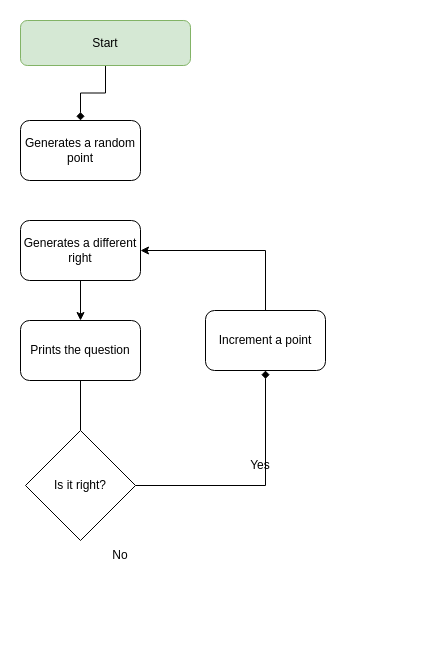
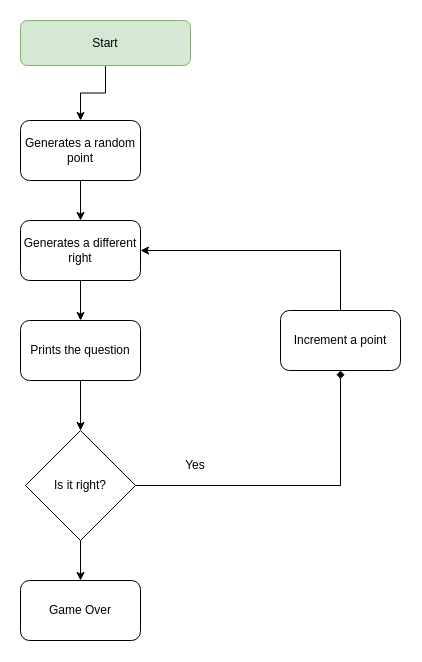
  <mxCell id="0" />
  <mxCell id="1" parent="0" />
- <mxCell id="2" style="edgeStyle=orthogonalEdgeStyle;rounded=0;orthogonalLoop=1;jettySize=auto;html=1;exitX=0.5;exitY=1;exitDx=0;exitDy=0;endArrow=diamond;" edge="1" parent="1" source="3" target="5"><mxGeometry relative="1" as="geometry" /></mxCell>
+ <mxCell id="2" style="edgeStyle=orthogonalEdgeStyle;rounded=0;orthogonalLoop=1;jettySize=auto;html=1;exitX=0.5;exitY=1;exitDx=0;exitDy=0;" edge="1" parent="1" source="3" target="5"><mxGeometry relative="1" as="geometry" /></mxCell>
  <mxCell id="3" value="Start" style="rounded=1;whiteSpace=wrap;html=1;fillColor=#d5e8d4;strokeColor=#82b366;" vertex="1" parent="1"><mxGeometry x="20" y="20" width="170" height="45" as="geometry" /></mxCell>
+ <mxCell id="4" style="edgeStyle=orthogonalEdgeStyle;rounded=0;orthogonalLoop=1;jettySize=auto;html=1;exitX=0.5;exitY=1;exitDx=0;exitDy=0;" edge="1" parent="1" source="5" target="7"><mxGeometry relative="1" as="geometry" /></mxCell>
  <mxCell id="5" value="Generates a random point" style="rounded=1;whiteSpace=wrap;html=1;" vertex="1" parent="1"><mxGeometry x="20" y="120" width="120" height="60" as="geometry" /></mxCell>
  <mxCell id="6" style="edgeStyle=orthogonalEdgeStyle;rounded=0;orthogonalLoop=1;jettySize=auto;html=1;exitX=0.5;exitY=1;exitDx=0;exitDy=0;" edge="1" parent="1" source="7" target="9"><mxGeometry relative="1" as="geometry" /></mxCell>
  <mxCell id="7" value="Generates a different right" style="rounded=1;whiteSpace=wrap;html=1;" vertex="1" parent="1"><mxGeometry x="20" y="220" width="120" height="60" as="geometry" /></mxCell>
- <mxCell id="8" style="edgeStyle=orthogonalEdgeStyle;rounded=0;orthogonalLoop=1;jettySize=auto;html=1;exitX=0.5;exitY=1;exitDx=0;exitDy=0;endArrow=none;" edge="1" parent="1" source="9" target="12"><mxGeometry relative="1" as="geometry" /></mxCell>
+ <mxCell id="8" style="edgeStyle=orthogonalEdgeStyle;rounded=0;orthogonalLoop=1;jettySize=auto;html=1;exitX=0.5;exitY=1;exitDx=0;exitDy=0;" edge="1" parent="1" source="9" target="12"><mxGeometry relative="1" as="geometry" /></mxCell>
  <mxCell id="9" value="Prints the question" style="rounded=1;whiteSpace=wrap;html=1;" vertex="1" parent="1"><mxGeometry x="20" y="320" width="120" height="60" as="geometry" /></mxCell>
  <mxCell id="10" style="edgeStyle=orthogonalEdgeStyle;rounded=0;orthogonalLoop=1;jettySize=auto;html=1;exitX=1;exitY=0.5;exitDx=0;exitDy=0;entryX=0.5;entryY=1;entryDx=0;entryDy=0;endArrow=diamond;" edge="1" parent="1" source="12" target="15"><mxGeometry relative="1" as="geometry" /></mxCell>
+ <mxCell id="11" style="edgeStyle=orthogonalEdgeStyle;rounded=0;orthogonalLoop=1;jettySize=auto;html=1;exitX=0.5;exitY=1;exitDx=0;exitDy=0;" edge="1" parent="1" source="12" target="16"><mxGeometry relative="1" as="geometry" /></mxCell>
  <mxCell id="12" value="Is it right?" style="rhombus;whiteSpace=wrap;html=1;" vertex="1" parent="1"><mxGeometry x="25" y="430" width="110" height="110" as="geometry" /></mxCell>
- <mxCell id="13" value="Yes" style="text;html=1;strokeColor=none;fillColor=none;align=center;verticalAlign=middle;whiteSpace=wrap;rounded=0;" vertex="1" parent="1"><mxGeometry x="230" y="450" width="60" height="30" as="geometry" /></mxCell>
+ <mxCell id="13" value="Yes" style="text;html=1;strokeColor=none;fillColor=none;align=center;verticalAlign=middle;whiteSpace=wrap;rounded=0;" vertex="1" parent="1"><mxGeometry x="165" y="450" width="60" height="30" as="geometry" /></mxCell>
  <mxCell id="14" style="edgeStyle=orthogonalEdgeStyle;rounded=0;orthogonalLoop=1;jettySize=auto;html=1;exitX=0.5;exitY=0;exitDx=0;exitDy=0;entryX=1;entryY=0.5;entryDx=0;entryDy=0;" edge="1" parent="1" source="15" target="7"><mxGeometry relative="1" as="geometry" /></mxCell>
- <mxCell id="15" value="Increment a point" style="rounded=1;whiteSpace=wrap;html=1;" vertex="1" parent="1"><mxGeometry x="205" y="310" width="120" height="60" as="geometry" /></mxCell>
- <mxCell id="17" value="No" style="text;html=1;strokeColor=none;fillColor=none;align=center;verticalAlign=middle;whiteSpace=wrap;rounded=0;" vertex="1" parent="1"><mxGeometry x="90" y="540" width="60" height="30" as="geometry" /></mxCell>
+ <mxCell id="15" value="Increment a point" style="rounded=1;whiteSpace=wrap;html=1;" vertex="1" parent="1"><mxGeometry x="280" y="310" width="120" height="60" as="geometry" /></mxCell>
+ <mxCell id="16" value="Game Over" style="rounded=1;whiteSpace=wrap;html=1;" vertex="1" parent="1"><mxGeometry x="20" y="580" width="120" height="60" as="geometry" /></mxCell>
